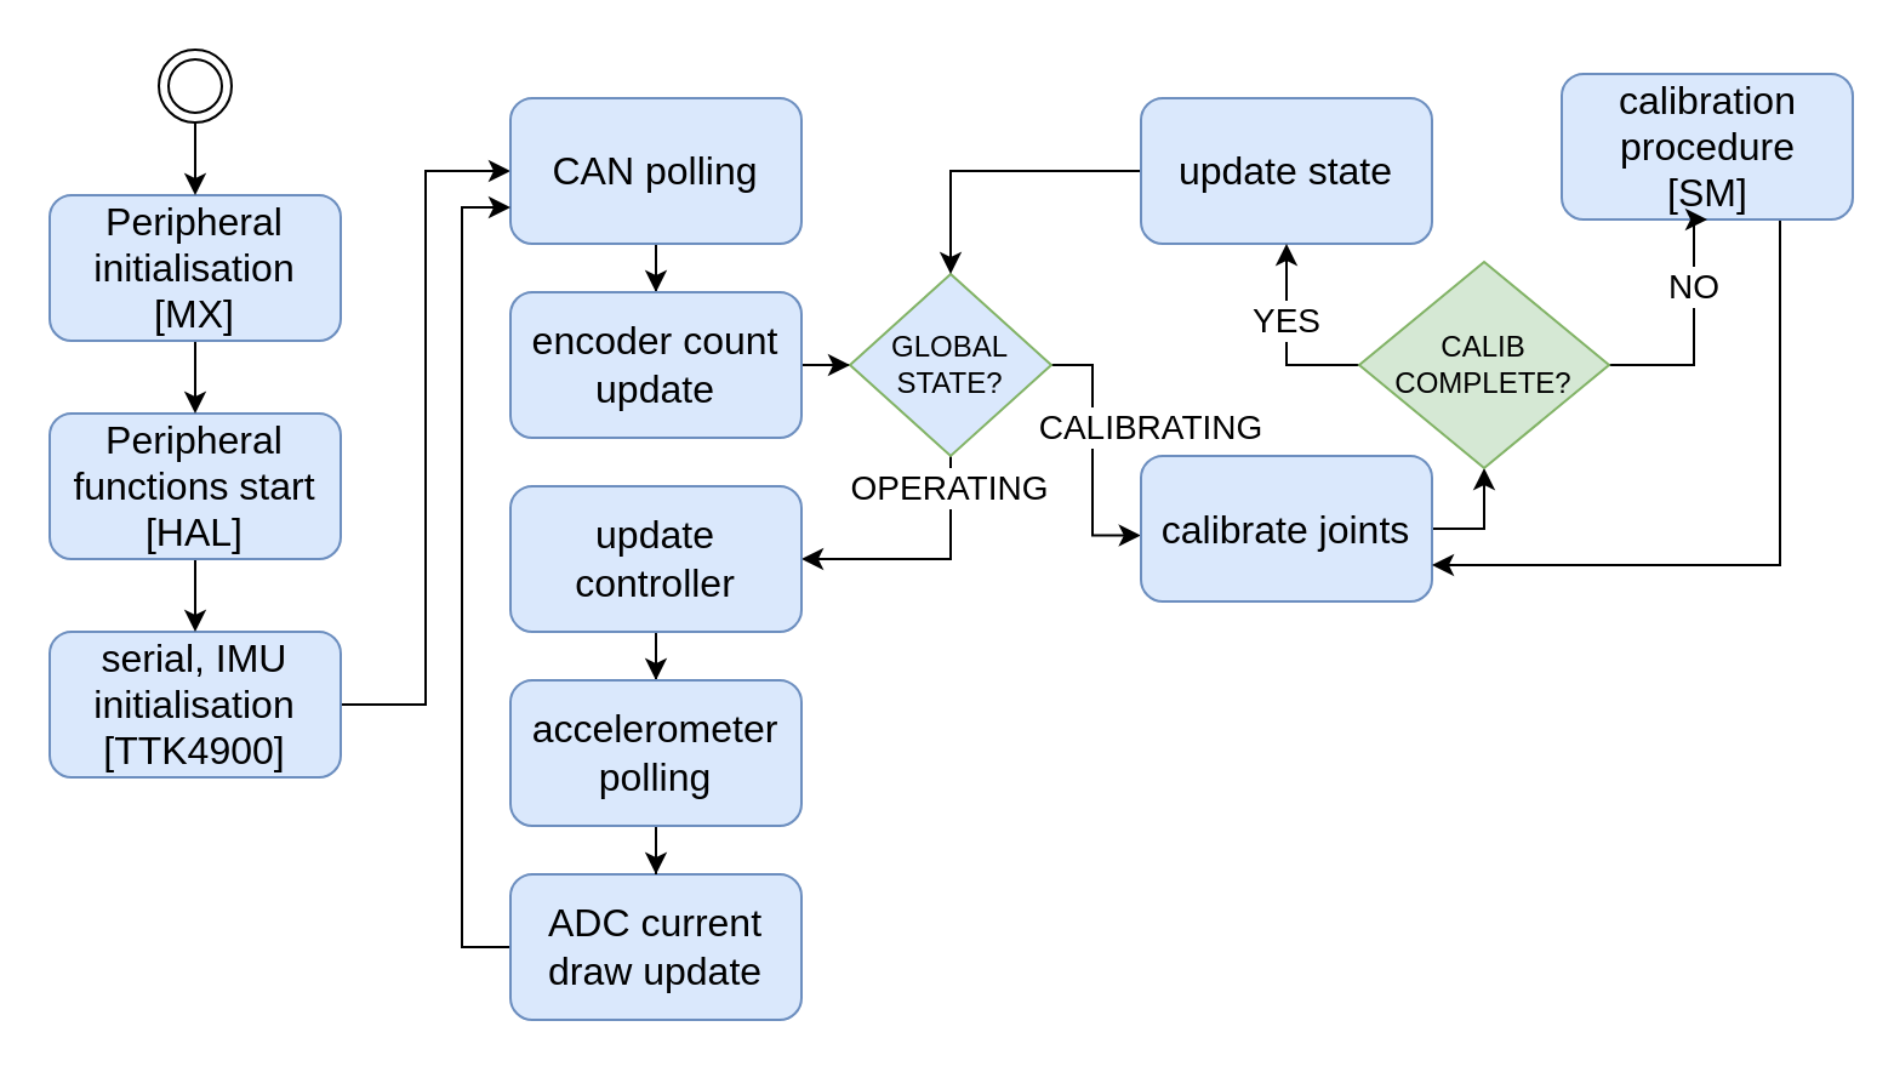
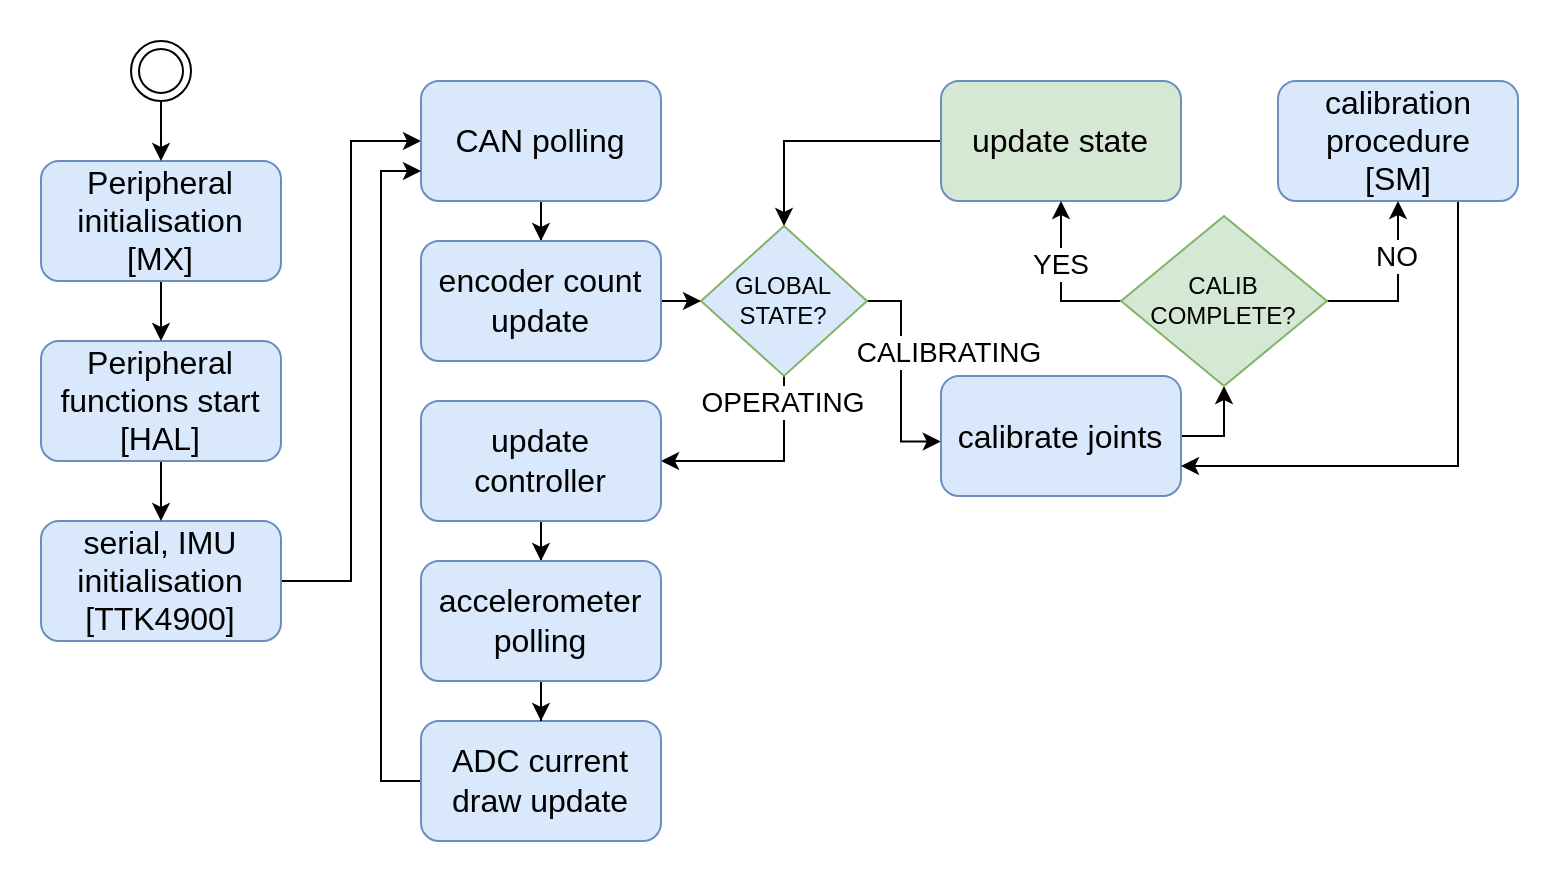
  <mxCell id="0" />
  <mxCell id="1" parent="0" />
  <mxCell id="2" style="edgeStyle=orthogonalEdgeStyle;rounded=0;orthogonalLoop=1;jettySize=auto;html=1;exitX=1;exitY=0.5;exitDx=0;exitDy=0;entryX=0;entryY=0.5;entryDx=0;entryDy=0;" edge="1" parent="1" source="3" target="9"><mxGeometry relative="1" as="geometry" /></mxCell>
  <mxCell id="3" value="serial, IMU initialisation&lt;div&gt;[TTK4900]&lt;/div&gt;" style="rounded=1;whiteSpace=wrap;html=1;fontSize=16;fillColor=#dae8fc;strokeColor=#6c8ebf;" vertex="1" parent="1"><mxGeometry x="20" y="260" width="120" height="60" as="geometry" /></mxCell>
  <mxCell id="4" value="" style="edgeStyle=orthogonalEdgeStyle;rounded=0;orthogonalLoop=1;jettySize=auto;html=1;" edge="1" parent="1" source="5" target="3"><mxGeometry relative="1" as="geometry" /></mxCell>
  <mxCell id="5" value="Peripheral functions start&lt;div&gt;[HAL]&lt;/div&gt;" style="rounded=1;whiteSpace=wrap;html=1;fontSize=16;fillColor=#dae8fc;strokeColor=#6c8ebf;" vertex="1" parent="1"><mxGeometry x="20" y="170" width="120" height="60" as="geometry" /></mxCell>
  <mxCell id="6" value="" style="edgeStyle=orthogonalEdgeStyle;rounded=0;orthogonalLoop=1;jettySize=auto;html=1;" edge="1" parent="1" source="7" target="5"><mxGeometry relative="1" as="geometry" /></mxCell>
  <mxCell id="7" value="Peripheral initialisation&lt;div&gt;[MX]&lt;/div&gt;" style="rounded=1;whiteSpace=wrap;html=1;fontSize=16;fillColor=#dae8fc;strokeColor=#6c8ebf;" vertex="1" parent="1"><mxGeometry x="20" y="80" width="120" height="60" as="geometry" /></mxCell>
  <mxCell id="8" value="" style="edgeStyle=orthogonalEdgeStyle;rounded=0;orthogonalLoop=1;jettySize=auto;html=1;" edge="1" parent="1" source="9" target="11"><mxGeometry relative="1" as="geometry" /></mxCell>
  <mxCell id="9" value="CAN polling" style="rounded=1;whiteSpace=wrap;html=1;fontSize=16;fillColor=#dae8fc;strokeColor=#6c8ebf;" vertex="1" parent="1"><mxGeometry x="210" y="40" width="120" height="60" as="geometry" /></mxCell>
  <mxCell id="10" value="" style="edgeStyle=orthogonalEdgeStyle;rounded=0;orthogonalLoop=1;jettySize=auto;html=1;" edge="1" parent="1" source="11" target="18"><mxGeometry relative="1" as="geometry" /></mxCell>
  <mxCell id="11" value="encoder count update" style="rounded=1;whiteSpace=wrap;html=1;fontSize=16;fillColor=#dae8fc;strokeColor=#6c8ebf;" vertex="1" parent="1"><mxGeometry x="210" y="120" width="120" height="60" as="geometry" /></mxCell>
  <mxCell id="12" style="edgeStyle=orthogonalEdgeStyle;rounded=0;orthogonalLoop=1;jettySize=auto;html=1;exitX=0;exitY=0.5;exitDx=0;exitDy=0;entryX=0;entryY=0.75;entryDx=0;entryDy=0;" edge="1" parent="1" source="13" target="9"><mxGeometry relative="1" as="geometry" /></mxCell>
  <mxCell id="13" value="ADC current draw update" style="rounded=1;whiteSpace=wrap;html=1;fontSize=16;fillColor=#dae8fc;strokeColor=#6c8ebf;" vertex="1" parent="1"><mxGeometry x="210" y="360" width="120" height="60" as="geometry" /></mxCell>
  <mxCell id="14" style="edgeStyle=orthogonalEdgeStyle;rounded=0;orthogonalLoop=1;jettySize=auto;html=1;exitX=0.5;exitY=1;exitDx=0;exitDy=0;entryX=1;entryY=0.5;entryDx=0;entryDy=0;" edge="1" parent="1" source="18" target="22"><mxGeometry relative="1" as="geometry" /></mxCell>
  <mxCell id="15" value="OPERATING" style="edgeLabel;html=1;align=center;verticalAlign=middle;resizable=0;points=[];fontSize=14;" vertex="1" connectable="0" parent="14"><mxGeometry x="0.082" y="1" relative="1" as="geometry"><mxPoint x="12" y="-31" as="offset" /></mxGeometry></mxCell>
  <mxCell id="16" style="edgeStyle=orthogonalEdgeStyle;rounded=0;orthogonalLoop=1;jettySize=auto;html=1;exitX=1;exitY=0.5;exitDx=0;exitDy=0;entryX=-0.001;entryY=0.546;entryDx=0;entryDy=0;entryPerimeter=0;" edge="1" parent="1" source="18" target="20"><mxGeometry relative="1" as="geometry"><mxPoint x="440" y="220" as="targetPoint" /><Array as="points"><mxPoint x="450" y="150" /><mxPoint x="450" y="220" /><mxPoint x="470" y="220" /></Array></mxGeometry></mxCell>
  <mxCell id="17" value="CALIBRATING" style="edgeLabel;html=1;align=center;verticalAlign=middle;resizable=0;points=[];fontSize=14;" vertex="1" connectable="0" parent="16"><mxGeometry x="-0.024" y="-1" relative="1" as="geometry"><mxPoint x="24" y="-10" as="offset" /></mxGeometry></mxCell>
  <mxCell id="18" value="GLOBAL&lt;div&gt;STATE?&lt;/div&gt;" style="rhombus;whiteSpace=wrap;html=1;fillColor=#dae8fc;strokeColor=#82b366;" vertex="1" parent="1"><mxGeometry x="350" y="112.5" width="83" height="75" as="geometry" /></mxCell>
  <mxCell id="19" style="edgeStyle=orthogonalEdgeStyle;rounded=0;orthogonalLoop=1;jettySize=auto;html=1;exitX=1;exitY=0.5;exitDx=0;exitDy=0;entryX=0.5;entryY=1;entryDx=0;entryDy=0;" edge="1" parent="1" source="20" target="35"><mxGeometry relative="1" as="geometry" /></mxCell>
  <mxCell id="20" value="calibrate joints" style="rounded=1;whiteSpace=wrap;html=1;fontSize=16;fillColor=#dae8fc;strokeColor=#6c8ebf;" vertex="1" parent="1"><mxGeometry x="470" y="187.5" width="120" height="60" as="geometry" /></mxCell>
  <mxCell id="21" value="" style="edgeStyle=orthogonalEdgeStyle;rounded=0;orthogonalLoop=1;jettySize=auto;html=1;" edge="1" parent="1" source="22" target="26"><mxGeometry relative="1" as="geometry" /></mxCell>
  <mxCell id="22" value="update controller" style="rounded=1;whiteSpace=wrap;html=1;fontSize=16;fillColor=#dae8fc;strokeColor=#6c8ebf;" vertex="1" parent="1"><mxGeometry x="210" y="200" width="120" height="60" as="geometry" /></mxCell>
  <mxCell id="23" style="edgeStyle=orthogonalEdgeStyle;rounded=0;orthogonalLoop=1;jettySize=auto;html=1;exitX=0;exitY=0.5;exitDx=0;exitDy=0;entryX=0.5;entryY=0;entryDx=0;entryDy=0;" edge="1" parent="1" source="24" target="18"><mxGeometry relative="1" as="geometry" /></mxCell>
- <mxCell id="24" value="update state" style="rounded=1;whiteSpace=wrap;html=1;fontSize=16;fillColor=#dae8fc;strokeColor=#6c8ebf;" vertex="1" parent="1"><mxGeometry x="470" y="40" width="120" height="60" as="geometry" /></mxCell>
+ <mxCell id="24" value="update state" style="rounded=1;whiteSpace=wrap;html=1;fontSize=16;fillColor=#d5e8d4;strokeColor=#6c8ebf;" vertex="1" parent="1"><mxGeometry x="470" y="40" width="120" height="60" as="geometry" /></mxCell>
  <mxCell id="25" value="" style="edgeStyle=orthogonalEdgeStyle;rounded=0;orthogonalLoop=1;jettySize=auto;html=1;" edge="1" parent="1" source="26" target="13"><mxGeometry relative="1" as="geometry" /></mxCell>
  <mxCell id="26" value="accelerometer polling" style="rounded=1;whiteSpace=wrap;html=1;fontSize=16;fillColor=#dae8fc;strokeColor=#6c8ebf;" vertex="1" parent="1"><mxGeometry x="210" y="280" width="120" height="60" as="geometry" /></mxCell>
  <mxCell id="27" style="edgeStyle=orthogonalEdgeStyle;rounded=0;orthogonalLoop=1;jettySize=auto;html=1;exitX=0.75;exitY=1;exitDx=0;exitDy=0;entryX=1;entryY=0.75;entryDx=0;entryDy=0;" edge="1" parent="1" source="28" target="20"><mxGeometry relative="1" as="geometry" /></mxCell>
- <mxCell id="28" value="calibration procedure&lt;div&gt;[SM]&lt;/div&gt;" style="rounded=1;whiteSpace=wrap;html=1;fontSize=16;fillColor=#dae8fc;strokeColor=#6c8ebf;" vertex="1" parent="1"><mxGeometry x="643.5" y="30" width="120" height="60" as="geometry" /></mxCell>
+ <mxCell id="28" value="calibration procedure&lt;div&gt;[SM]&lt;/div&gt;" style="rounded=1;whiteSpace=wrap;html=1;fontSize=16;fillColor=#dae8fc;strokeColor=#6c8ebf;" vertex="1" parent="1"><mxGeometry x="638.5" y="40" width="120" height="60" as="geometry" /></mxCell>
  <mxCell id="29" value="" style="edgeStyle=orthogonalEdgeStyle;rounded=0;orthogonalLoop=1;jettySize=auto;html=1;" edge="1" parent="1" source="30" target="7"><mxGeometry relative="1" as="geometry" /></mxCell>
  <mxCell id="30" value="" style="ellipse;shape=doubleEllipse;html=1;dashed=0;whiteSpace=wrap;aspect=fixed;" vertex="1" parent="1"><mxGeometry x="65" y="20" width="30" height="30" as="geometry" /></mxCell>
  <mxCell id="31" style="edgeStyle=orthogonalEdgeStyle;rounded=0;orthogonalLoop=1;jettySize=auto;html=1;exitX=0;exitY=0.5;exitDx=0;exitDy=0;entryX=0.5;entryY=1;entryDx=0;entryDy=0;" edge="1" parent="1" source="35" target="24"><mxGeometry relative="1" as="geometry" /></mxCell>
  <mxCell id="32" value="YES" style="edgeLabel;html=1;align=center;verticalAlign=middle;resizable=0;points=[];fontSize=14;" vertex="1" connectable="0" parent="31"><mxGeometry x="0.222" y="1" relative="1" as="geometry"><mxPoint as="offset" /></mxGeometry></mxCell>
  <mxCell id="33" style="edgeStyle=orthogonalEdgeStyle;rounded=0;orthogonalLoop=1;jettySize=auto;html=1;exitX=1;exitY=0.5;exitDx=0;exitDy=0;entryX=0.5;entryY=1;entryDx=0;entryDy=0;" edge="1" parent="1" source="35" target="28"><mxGeometry relative="1" as="geometry"><Array as="points"><mxPoint x="698" y="150" /></Array></mxGeometry></mxCell>
  <mxCell id="34" value="NO" style="edgeLabel;html=1;align=center;verticalAlign=middle;resizable=0;points=[];fontSize=14;" vertex="1" connectable="0" parent="33"><mxGeometry x="0.347" y="1" relative="1" as="geometry"><mxPoint as="offset" /></mxGeometry></mxCell>
  <mxCell id="35" value="CALIB&lt;div&gt;COMPLETE?&lt;/div&gt;" style="rhombus;whiteSpace=wrap;html=1;fillColor=#d5e8d4;strokeColor=#82b366;" vertex="1" parent="1"><mxGeometry x="560" y="107.5" width="103" height="85" as="geometry" /></mxCell>
